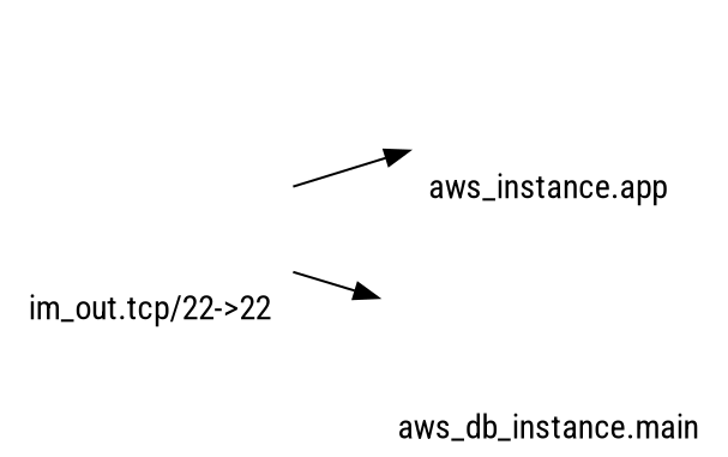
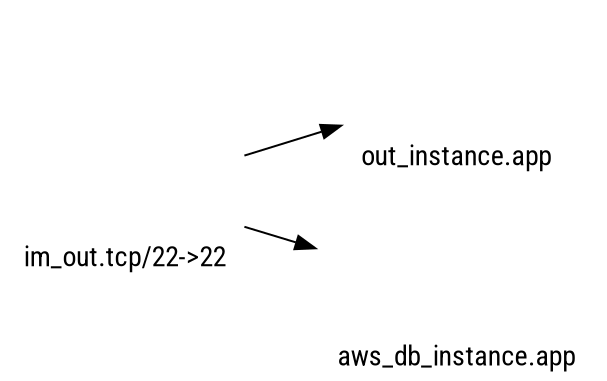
  strict digraph {
    fontname="Roboto Condensed"
    rankdir=LR
    node [fontname="Roboto Condensed" labelloc=b shape=plaintext]
    edge [fontname="Roboto Condensed"]
-   "aws_instance.app" [height=1.15]
-   "aws_db_instance.main" [height=1.15]
+   "aws_instance.app" [height=1.15 label="out_instance.app"]
+   "aws_db_instance.main" [height=1.15 label="aws_db_instance.app"]
    "im_out.tcp/22->22" [height=1.15]
    "im_out.tcp/22->22" -> "aws_instance.app"
    "im_out.tcp/22->22" -> "aws_db_instance.main"
  }
